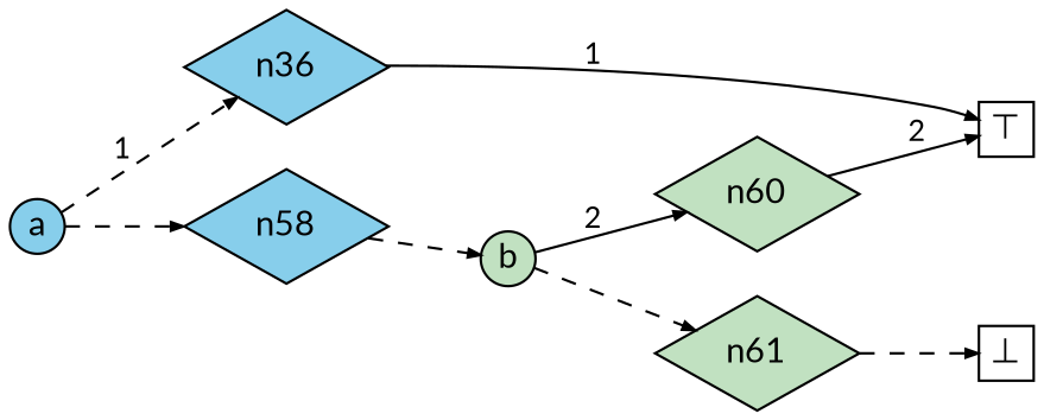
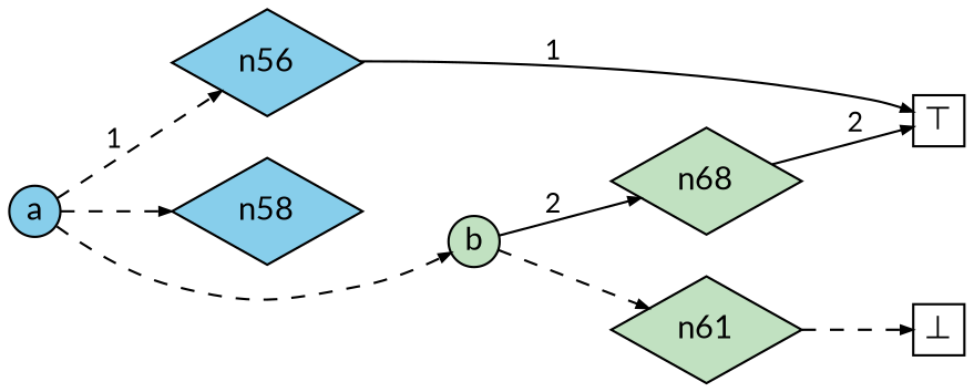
  digraph {
    fontname=Lato
    rankdir=LR
    node [fillcolor=skyblue fontname=Lato shape=diamond style=filled]
    edge [arrowhead=normal arrowsize=0.5 color="#555" fontname=Lato style=dashed]
    n55 [fixedsize=true label=a shape=circle width=0.3]
-   n56 [height=0.15 width=0.15 label=n36]
+   n56 [height=0.15 width=0.15]
    n58 [height=0.15 width=0.15]
    n59 [fillcolor="#C1E1C1" fixedsize=true label=b shape=circle width=0.3]
-   n60 [fillcolor="#C1E1C1" height=0.15 width=0.15]
+   n60 [fillcolor="#C1E1C1" height=0.15 width=0.15 label=n68]
    n61 [fillcolor="#C1E1C1" height=0.15 width=0.15]
    n57 [fixedsize=true height=0.3 label="⊤" shape=box width=0.3 fillcolor="" style=""]
    n62 [fixedsize=true height=0.3 label="⊥" shape=box width=0.3 fillcolor="" style=""]
    subgraph sub_1 {
      rank=same
      n55
    }
    subgraph sub_2 {
      rank=same
      n59
    }
    subgraph sub_3 {
      rank=same
      n56
      n58
    }
    subgraph sub_4 {
      rank=same
      n60
      n61
    }
    n55 -> n56 [fontcolor=black fontsize=12 label=" 1 " labelangle=-30]
    n55 -> n58
    n56 -> n57 [fontcolor=black fontsize=12 label=" 1 " labelangle=-30 style=""]
-   n58 -> n59
+   n55 -> n59
    n59 -> n60 [fontcolor=black fontsize=12 label=" 2 " labelangle=-30 style=""]
    n59 -> n61
    n60 -> n57 [fontcolor=black fontsize=12 label=" 2 " labelangle=-30 style=""]
    n61 -> n62
  }
